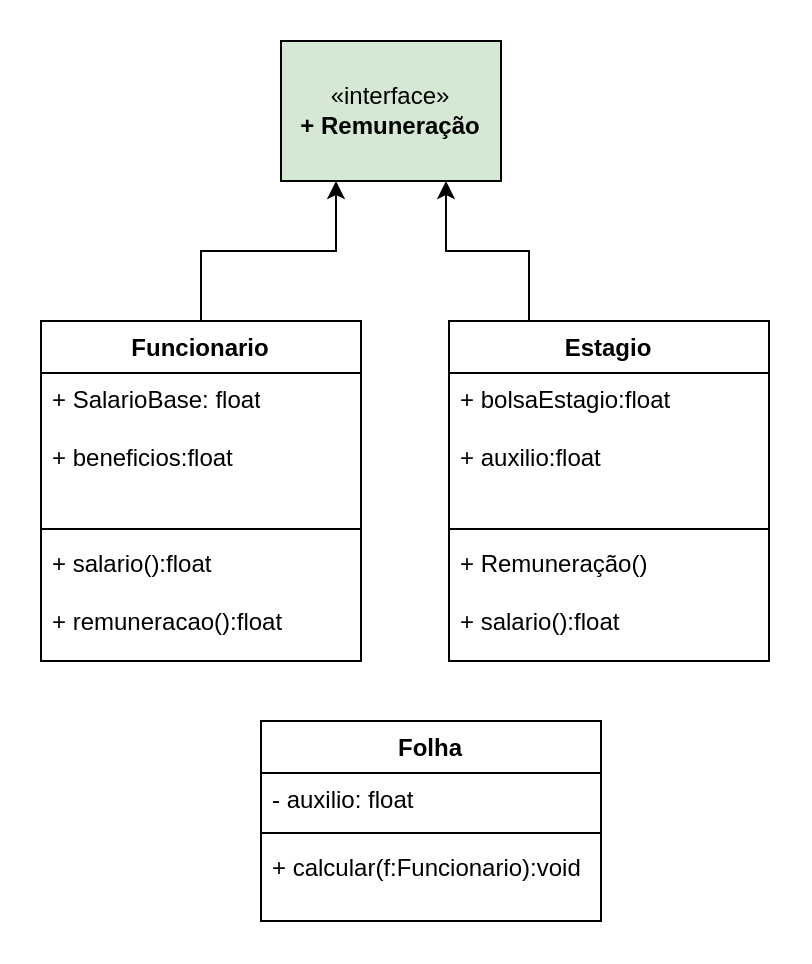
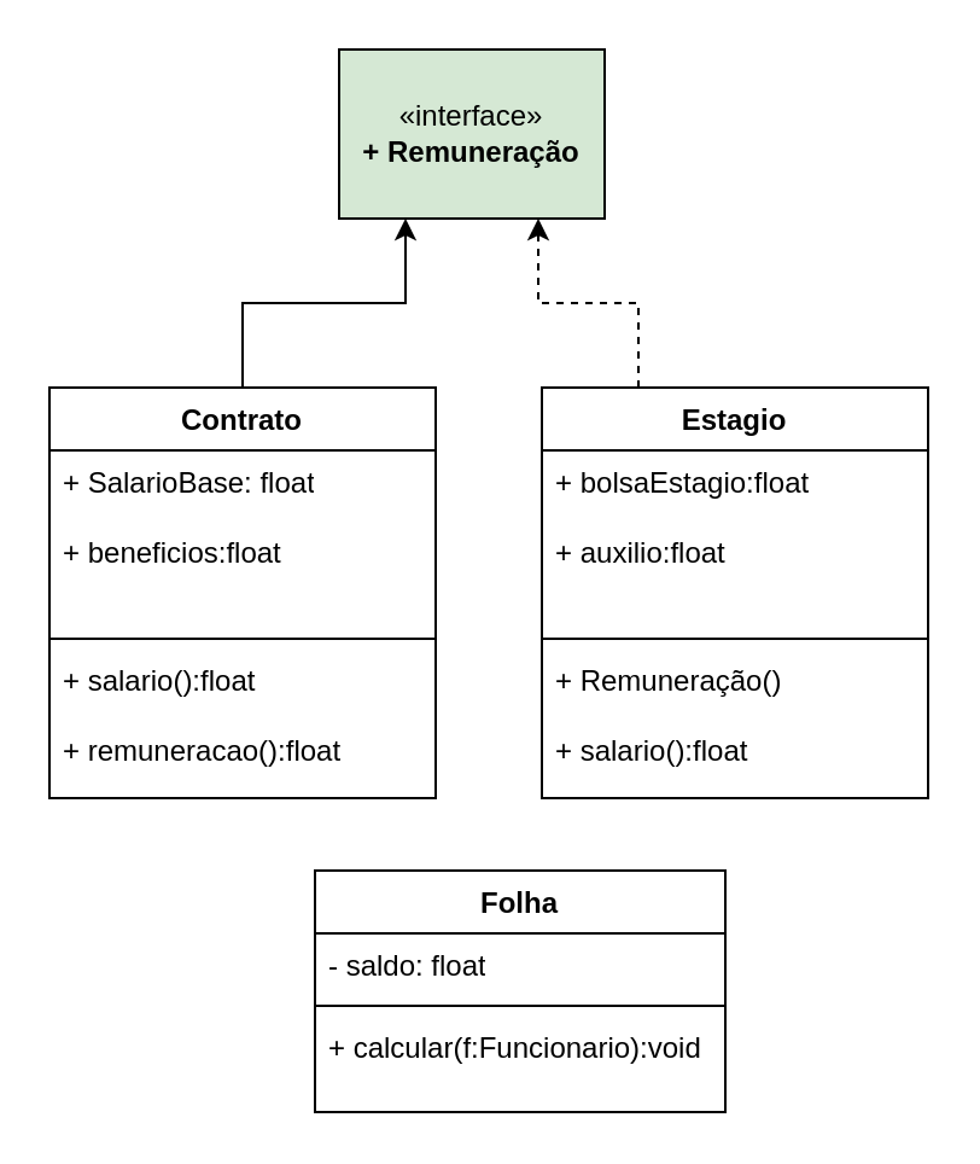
  <mxCell id="0" />
  <mxCell id="1" parent="0" />
  <mxCell id="2" style="edgeStyle=orthogonalEdgeStyle;rounded=0;orthogonalLoop=1;jettySize=auto;html=1;exitX=0.5;exitY=0;exitDx=0;exitDy=0;entryX=0.25;entryY=1;entryDx=0;entryDy=0;" edge="1" parent="1" source="3" target="7"><mxGeometry relative="1" as="geometry" /></mxCell>
- <mxCell id="3" value="Funcionario" style="swimlane;fontStyle=1;align=center;verticalAlign=top;childLayout=stackLayout;horizontal=1;startSize=26;horizontalStack=0;resizeParent=1;resizeParentMax=0;resizeLast=0;collapsible=1;marginBottom=0;whiteSpace=wrap;html=1;" vertex="1" parent="1"><mxGeometry x="20" y="160" width="160" height="170" as="geometry" /></mxCell>
+ <mxCell id="3" value="Contrato" style="swimlane;fontStyle=1;align=center;verticalAlign=top;childLayout=stackLayout;horizontal=1;startSize=26;horizontalStack=0;resizeParent=1;resizeParentMax=0;resizeLast=0;collapsible=1;marginBottom=0;whiteSpace=wrap;html=1;" vertex="1" parent="1"><mxGeometry x="20" y="160" width="160" height="170" as="geometry" /></mxCell>
  <mxCell id="4" value="+ SalarioBase:&amp;nbsp;float&lt;div&gt;&lt;br&gt;&lt;div&gt;+ beneficios:float&lt;/div&gt;&lt;/div&gt;" style="text;strokeColor=none;fillColor=none;align=left;verticalAlign=top;spacingLeft=4;spacingRight=4;overflow=hidden;rotatable=0;points=[[0,0.5],[1,0.5]];portConstraint=eastwest;whiteSpace=wrap;html=1;" vertex="1" parent="3"><mxGeometry y="26" width="160" height="74" as="geometry" /></mxCell>
  <mxCell id="5" value="" style="line;strokeWidth=1;fillColor=none;align=left;verticalAlign=middle;spacingTop=-1;spacingLeft=3;spacingRight=3;rotatable=0;labelPosition=right;points=[];portConstraint=eastwest;strokeColor=inherit;" vertex="1" parent="3"><mxGeometry y="100" width="160" height="8" as="geometry" /></mxCell>
  <mxCell id="6" value="+ salario():float&lt;div&gt;&lt;br&gt;&lt;/div&gt;&lt;div&gt;+ remuneracao():float&lt;/div&gt;" style="text;strokeColor=none;fillColor=none;align=left;verticalAlign=top;spacingLeft=4;spacingRight=4;overflow=hidden;rotatable=0;points=[[0,0.5],[1,0.5]];portConstraint=eastwest;whiteSpace=wrap;html=1;" vertex="1" parent="3"><mxGeometry y="108" width="160" height="62" as="geometry" /></mxCell>
  <mxCell id="7" value="«interface»&lt;br&gt;&lt;b&gt;+ Remuneração&lt;/b&gt;" style="html=1;whiteSpace=wrap;fillColor=#d5e8d4;" vertex="1" parent="1"><mxGeometry x="140" y="20" width="110" height="70" as="geometry" /></mxCell>
- <mxCell id="8" style="edgeStyle=orthogonalEdgeStyle;rounded=0;orthogonalLoop=1;jettySize=auto;html=1;exitX=0.25;exitY=0;exitDx=0;exitDy=0;entryX=0.75;entryY=1;entryDx=0;entryDy=0;" edge="1" parent="1" source="9" target="7"><mxGeometry relative="1" as="geometry" /></mxCell>
+ <mxCell id="8" style="edgeStyle=orthogonalEdgeStyle;rounded=0;orthogonalLoop=1;jettySize=auto;html=1;exitX=0.25;exitY=0;exitDx=0;exitDy=0;entryX=0.75;entryY=1;entryDx=0;entryDy=0;dashed=1;" edge="1" parent="1" source="9" target="7"><mxGeometry relative="1" as="geometry" /></mxCell>
  <mxCell id="9" value="Estagio" style="swimlane;fontStyle=1;align=center;verticalAlign=top;childLayout=stackLayout;horizontal=1;startSize=26;horizontalStack=0;resizeParent=1;resizeParentMax=0;resizeLast=0;collapsible=1;marginBottom=0;whiteSpace=wrap;html=1;" vertex="1" parent="1"><mxGeometry x="224" y="160" width="160" height="170" as="geometry" /></mxCell>
  <mxCell id="10" value="+ bolsaEstagio:float&lt;div&gt;&lt;br&gt;&lt;/div&gt;&lt;div&gt;+ auxilio:float&lt;/div&gt;" style="text;strokeColor=none;fillColor=none;align=left;verticalAlign=top;spacingLeft=4;spacingRight=4;overflow=hidden;rotatable=0;points=[[0,0.5],[1,0.5]];portConstraint=eastwest;whiteSpace=wrap;html=1;" vertex="1" parent="9"><mxGeometry y="26" width="160" height="74" as="geometry" /></mxCell>
  <mxCell id="11" value="" style="line;strokeWidth=1;fillColor=none;align=left;verticalAlign=middle;spacingTop=-1;spacingLeft=3;spacingRight=3;rotatable=0;labelPosition=right;points=[];portConstraint=eastwest;strokeColor=inherit;" vertex="1" parent="9"><mxGeometry y="100" width="160" height="8" as="geometry" /></mxCell>
  <mxCell id="12" value="+ Remuneração()&lt;div&gt;&lt;br&gt;&lt;/div&gt;&lt;div&gt;+ salario():float&lt;/div&gt;" style="text;strokeColor=none;fillColor=none;align=left;verticalAlign=top;spacingLeft=4;spacingRight=4;overflow=hidden;rotatable=0;points=[[0,0.5],[1,0.5]];portConstraint=eastwest;whiteSpace=wrap;html=1;" vertex="1" parent="9"><mxGeometry y="108" width="160" height="62" as="geometry" /></mxCell>
  <mxCell id="13" value="Folha" style="swimlane;fontStyle=1;align=center;verticalAlign=top;childLayout=stackLayout;horizontal=1;startSize=26;horizontalStack=0;resizeParent=1;resizeParentMax=0;resizeLast=0;collapsible=1;marginBottom=0;whiteSpace=wrap;html=1;" vertex="1" parent="1"><mxGeometry x="130" y="360" width="170" height="100" as="geometry" /></mxCell>
- <mxCell id="14" value="- auxilio: float" style="text;strokeColor=none;fillColor=none;align=left;verticalAlign=top;spacingLeft=4;spacingRight=4;overflow=hidden;rotatable=0;points=[[0,0.5],[1,0.5]];portConstraint=eastwest;whiteSpace=wrap;html=1;" vertex="1" parent="13"><mxGeometry y="26" width="170" height="26" as="geometry" /></mxCell>
+ <mxCell id="14" value="- saldo: float" style="text;strokeColor=none;fillColor=none;align=left;verticalAlign=top;spacingLeft=4;spacingRight=4;overflow=hidden;rotatable=0;points=[[0,0.5],[1,0.5]];portConstraint=eastwest;whiteSpace=wrap;html=1;" vertex="1" parent="13"><mxGeometry y="26" width="170" height="26" as="geometry" /></mxCell>
  <mxCell id="15" value="" style="line;strokeWidth=1;fillColor=none;align=left;verticalAlign=middle;spacingTop=-1;spacingLeft=3;spacingRight=3;rotatable=0;labelPosition=right;points=[];portConstraint=eastwest;strokeColor=inherit;" vertex="1" parent="13"><mxGeometry y="52" width="170" height="8" as="geometry" /></mxCell>
  <mxCell id="16" value="+ calcular(f:Funcionario):void" style="text;strokeColor=none;fillColor=none;align=left;verticalAlign=top;spacingLeft=4;spacingRight=4;overflow=hidden;rotatable=0;points=[[0,0.5],[1,0.5]];portConstraint=eastwest;whiteSpace=wrap;html=1;" vertex="1" parent="13"><mxGeometry y="60" width="170" height="40" as="geometry" /></mxCell>
